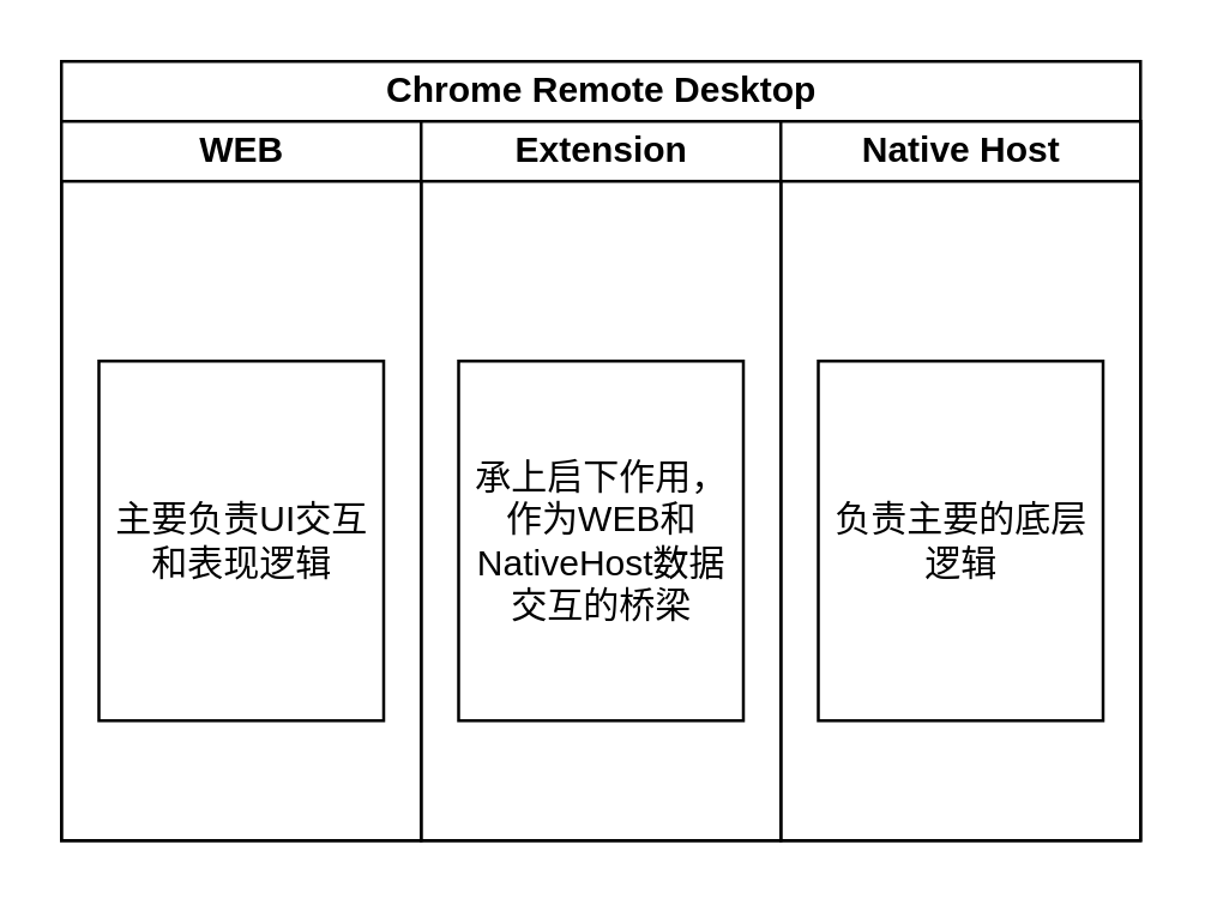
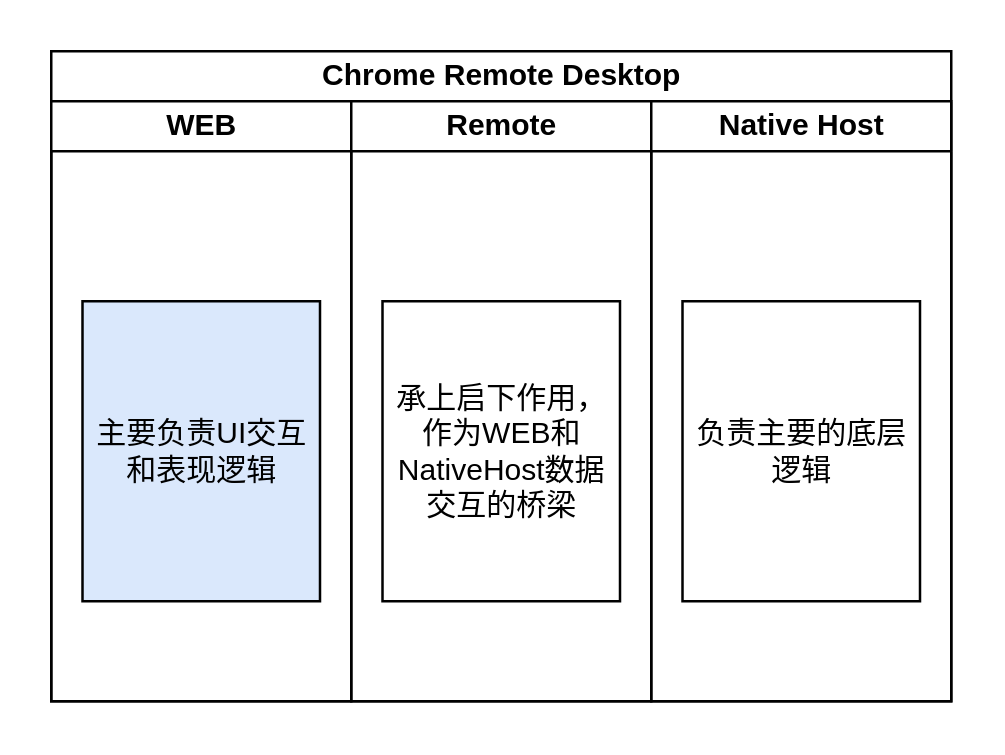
  <mxCell id="0" />
  <mxCell id="1" parent="0" />
  <mxCell id="2" value="Chrome Remote Desktop" style="swimlane;html=1;childLayout=stackLayout;resizeParent=1;resizeParentMax=0;startSize=20;" vertex="1" parent="1"><mxGeometry x="20" y="20" width="360" height="260" as="geometry" /></mxCell>
  <mxCell id="3" value="WEB" style="swimlane;html=1;startSize=20;" vertex="1" parent="2"><mxGeometry y="20" width="120" height="240" as="geometry" /></mxCell>
- <mxCell id="4" value="主要负责UI交互和表现逻辑" style="rounded=0;whiteSpace=wrap;html=1;" vertex="1" parent="3"><mxGeometry x="12.5" y="80" width="95" height="120" as="geometry" /></mxCell>
- <mxCell id="5" value="Extension" style="swimlane;html=1;startSize=20;" vertex="1" parent="2"><mxGeometry x="120" y="20" width="120" height="240" as="geometry" /></mxCell>
+ <mxCell id="4" value="主要负责UI交互和表现逻辑" style="rounded=0;whiteSpace=wrap;html=1;fillColor=#dae8fc;" vertex="1" parent="3"><mxGeometry x="12.5" y="80" width="95" height="120" as="geometry" /></mxCell>
+ <mxCell id="5" value="Remote" style="swimlane;html=1;startSize=20;" vertex="1" parent="2"><mxGeometry x="120" y="20" width="120" height="240" as="geometry" /></mxCell>
  <mxCell id="6" value="承上启下作用，作为WEB和NativeHost数据交互的桥梁" style="rounded=0;whiteSpace=wrap;html=1;" vertex="1" parent="5"><mxGeometry x="12.5" y="80" width="95" height="120" as="geometry" /></mxCell>
  <mxCell id="7" value="Native Host" style="swimlane;html=1;startSize=20;" vertex="1" parent="2"><mxGeometry x="240" y="20" width="120" height="240" as="geometry" /></mxCell>
  <mxCell id="8" value="负责主要的底层逻辑" style="rounded=0;whiteSpace=wrap;html=1;" vertex="1" parent="7"><mxGeometry x="12.5" y="80" width="95" height="120" as="geometry" /></mxCell>
